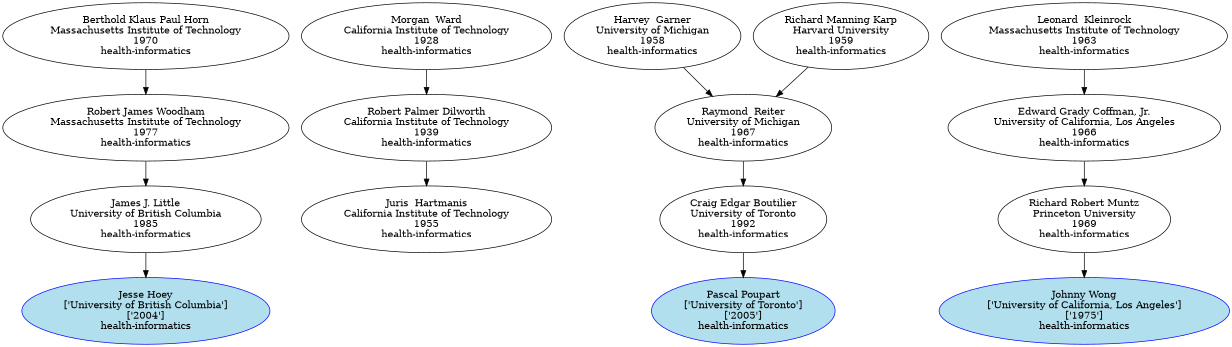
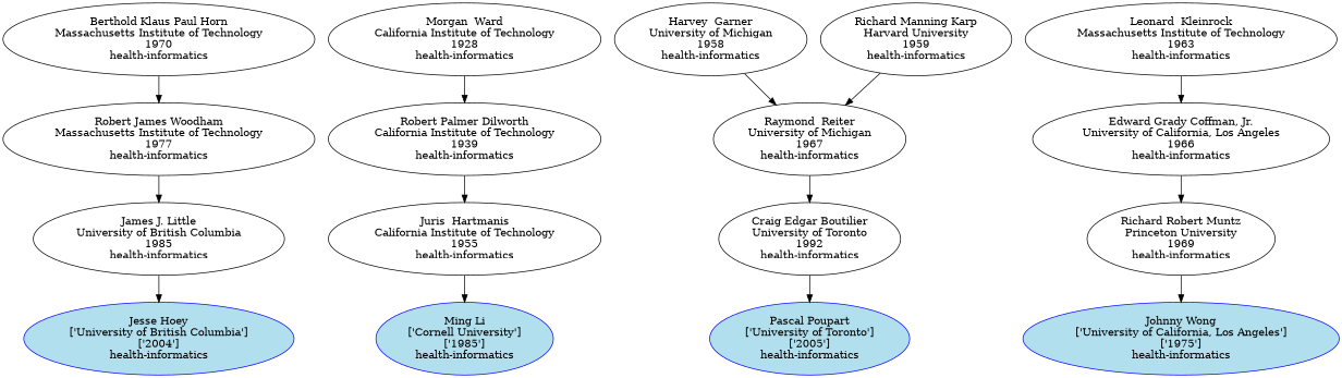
  digraph {
    n1 [color=blue fillcolor=lightblue2 label="Jesse Hoey\n['University of British Columbia']\n['2004']\nhealth-informatics" style=filled]
+   n2 [color=blue fillcolor=lightblue2 label="Ming Li\n['Cornell University']\n['1985']\nhealth-informatics" style=filled]
    n3 [color=blue fillcolor=lightblue2 label="Pascal Poupart\n['University of Toronto']\n['2005']\nhealth-informatics" style=filled]
    n4 [color=blue fillcolor=lightblue2 label="Johnny Wong\n['University of California, Los Angeles']\n['1975']\nhealth-informatics" style=filled]
    n5 [label="James J. Little\nUniversity of British Columbia\n1985\nhealth-informatics"]
    n6 [label="Juris  Hartmanis\nCalifornia Institute of Technology\n1955\nhealth-informatics"]
    n7 [label="Craig Edgar Boutilier\nUniversity of Toronto\n1992\nhealth-informatics"]
    n8 [label="Richard Robert Muntz\nPrinceton University\n1969\nhealth-informatics"]
    n9 [label="Robert James Woodham\nMassachusetts Institute of Technology\n1977\nhealth-informatics"]
    n10 [label="Robert Palmer Dilworth\nCalifornia Institute of Technology\n1939\nhealth-informatics"]
    n11 [label="Raymond  Reiter\nUniversity of Michigan\n1967\nhealth-informatics"]
    n12 [label="Edward Grady Coffman, Jr.\nUniversity of California, Los Angeles\n1966\nhealth-informatics"]
    n13 [label="Berthold Klaus Paul Horn\nMassachusetts Institute of Technology\n1970\nhealth-informatics"]
    n14 [label="Morgan  Ward\nCalifornia Institute of Technology\n1928\nhealth-informatics"]
    n15 [label="Harvey  Garner\nUniversity of Michigan\n1958\nhealth-informatics"]
    n16 [label="Richard Manning Karp\nHarvard University\n1959\nhealth-informatics"]
    n17 [label="Leonard  Kleinrock\nMassachusetts Institute of Technology\n1963\nhealth-informatics"]
    n5 -> n1
+   n6 -> n2
    n7 -> n3
    n8 -> n4
    n9 -> n5
    n10 -> n6
    n11 -> n7
    n12 -> n8
    n13 -> n9
    n14 -> n10
    n15 -> n11
    n16 -> n11
    n17 -> n12
  }
